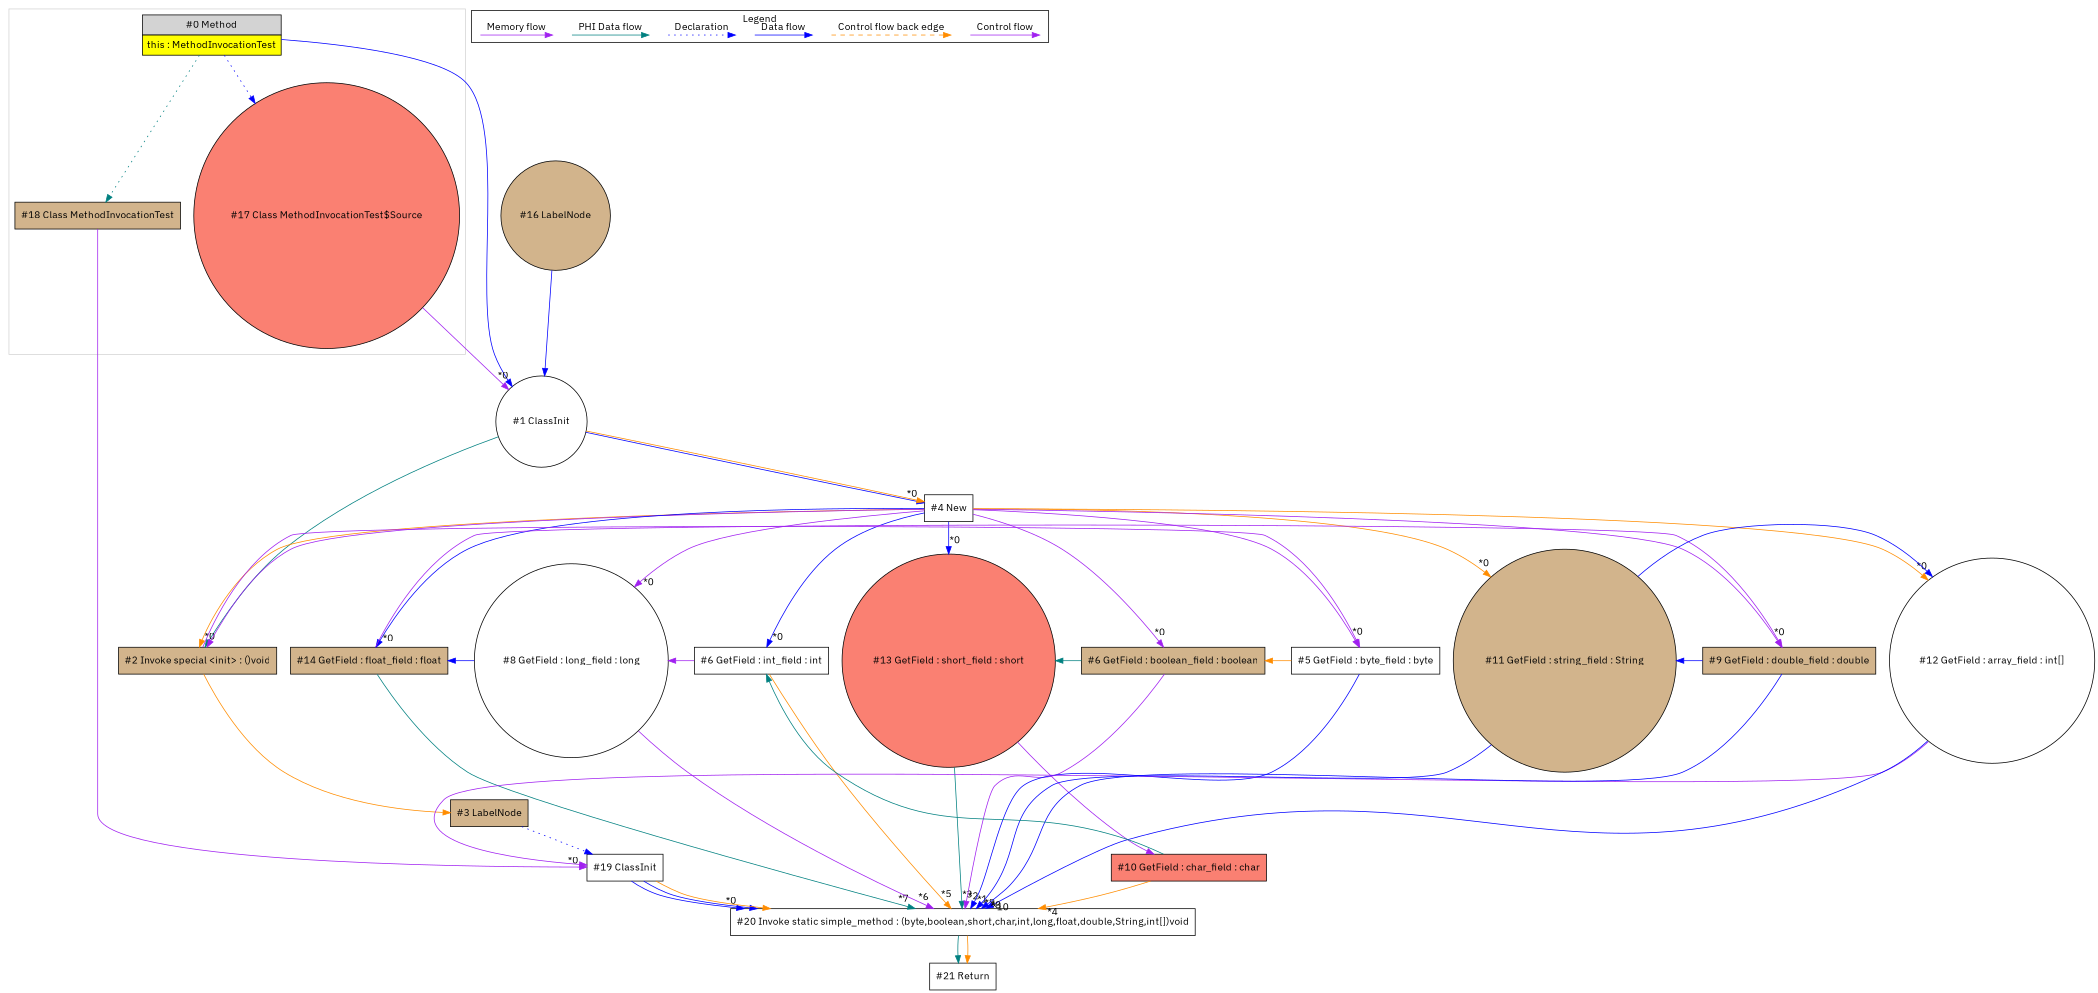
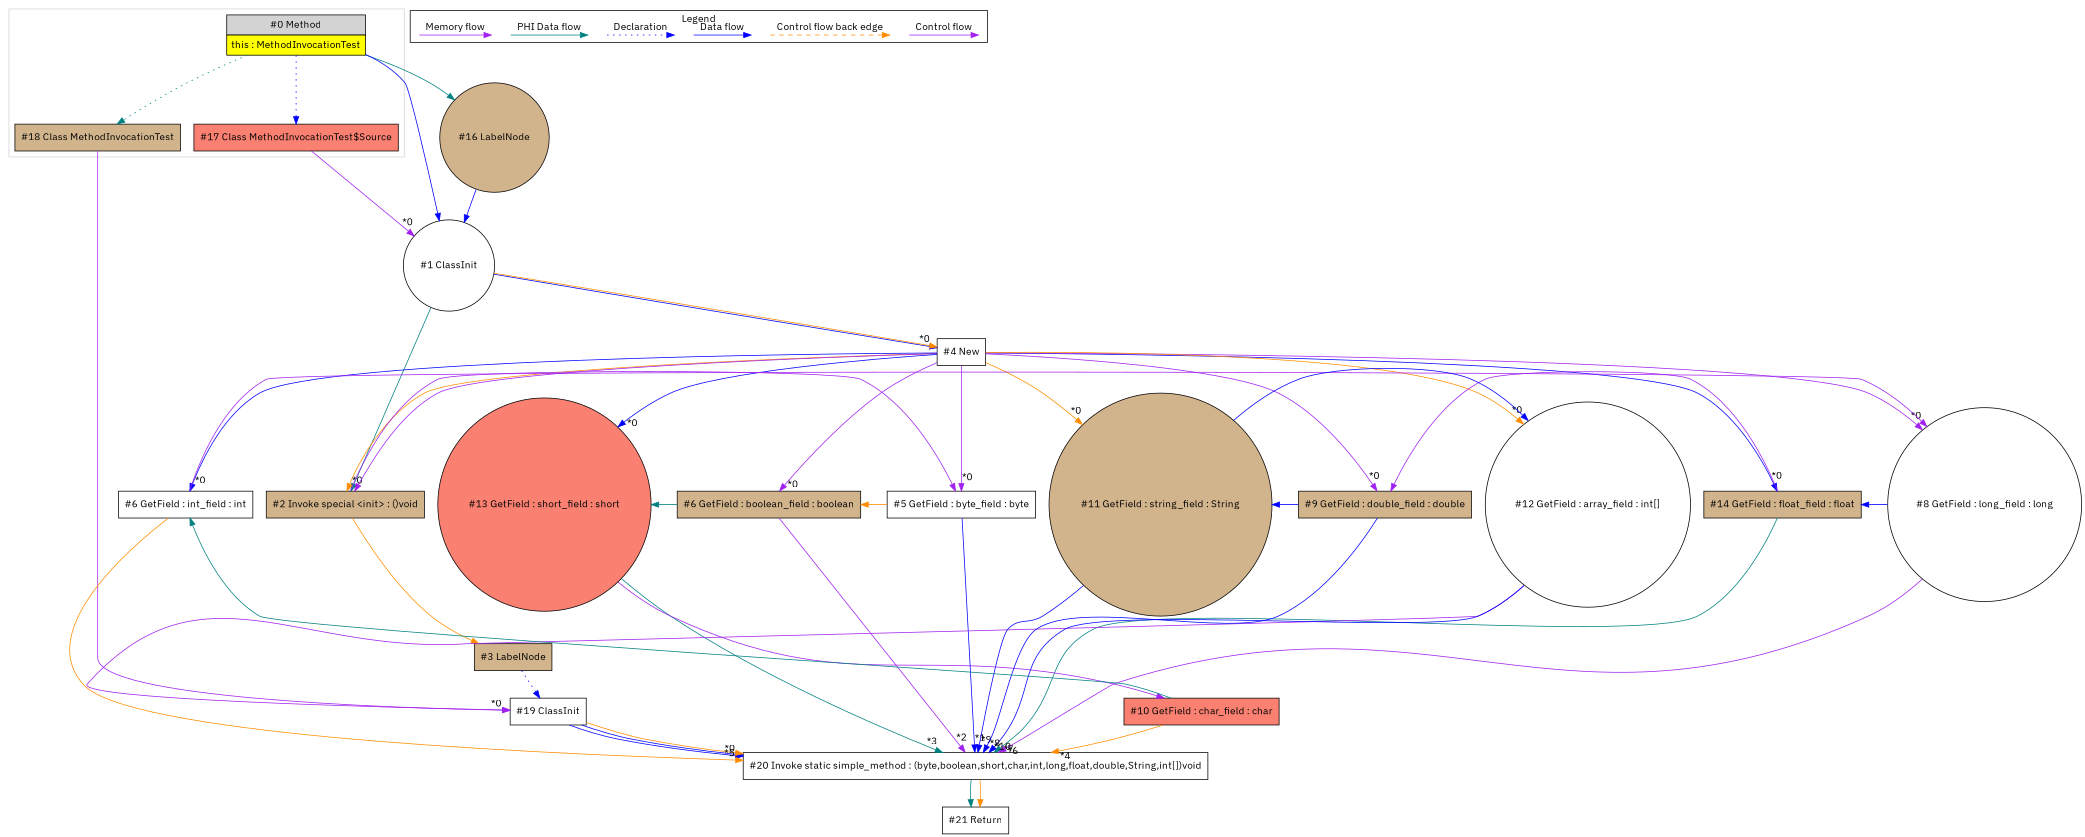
  digraph {
    fontname="IBM Plex Sans"
    node [fontname="IBM Plex Sans" shape=box style=filled]
    edge [color=blue fontname="IBM Plex Sans" labeldistance=2]
    n1 [fillcolor=lightgrey label=<<table border="0" cellborder="1" cellspacing="0" cellpadding="5"><tr><td colspan="1">#0 Method</td></tr><tr><td port="prj15" bgcolor="yellow">this : MethodInvocationTest</td></tr></table>> margin=0 shape=none]
-   n2 [fillcolor=salmon label="#17 Class MethodInvocationTest$Source" shape=circle]
+   n2 [fillcolor=salmon label="#17 Class MethodInvocationTest$Source"]
    n3 [fillcolor=tan label="#18 Class MethodInvocationTest"]
    c0 [shape=point style=invis]
    c1 [shape=point style=invis]
    c2 [shape=point style=invis]
    c3 [shape=point style=invis]
    d0 [shape=point style=invis]
    d1 [shape=point style=invis]
    d2 [shape=point style=invis]
    d3 [shape=point style=invis]
    d4 [shape=point style=invis]
    d5 [shape=point style=invis]
    d6 [shape=point style=invis]
    d7 [shape=point style=invis]
    n16 [fillcolor=tan label="#16 LabelNode" shape=circle]
    n17 [fillcolor=white label="#1 ClassInit" shape=circle]
    n18 [fillcolor=white label="#19 ClassInit"]
    n19 [fillcolor=white label="#4 New"]
    n20 [fillcolor=tan label="#2 Invoke special <init> : ()void"]
    n21 [fillcolor=tan label="#14 GetField : float_field : float"]
    n22 [fillcolor=white label="#8 GetField : long_field : long" shape=circle]
    n23 [fillcolor=white label="#6 GetField : int_field : int"]
    n24 [fillcolor=salmon label="#13 GetField : short_field : short" shape=circle]
    n25 [fillcolor=tan label="#6 GetField : boolean_field : boolean"]
    n26 [fillcolor=white label="#5 GetField : byte_field : byte"]
    n27 [fillcolor=white label="#12 GetField : array_field : int[]" shape=circle]
    n28 [fillcolor=tan label="#11 GetField : string_field : String" shape=circle]
    n29 [fillcolor=tan label="#9 GetField : double_field : double"]
    n30 [fillcolor=tan label="#3 LabelNode"]
    n31 [fillcolor=white label="#20 Invoke static simple_method : (byte,boolean,short,char,int,long,float,double,String,int[])void"]
    n32 [fillcolor=salmon label="#10 GetField : char_field : char"]
    n33 [fillcolor=white label="#21 Return"]
    subgraph cluster_1 {
      color=lightgray
      n1
      n2
      n3
    }
    subgraph cluster_2 {
      label=Legend
      subgraph sub_3 {
        label=Legend
        rank=same
        c0
        c1
        c2
        c3
        d0
        d1
        d2
        d3
        d4
        d5
        d6
        d7
      }
    }
    n1 -> n2 [style=dotted labeldistance=""]
    n1 -> n3 [color=teal style=dotted labeldistance=""]
+   n1 -> n16 [color=teal fontcolor=red]
    n1 -> n17 [constraint=false]
    n2 -> n17 [color=purple headlabel="*0"]
    n3 -> n18 [color=purple headlabel="*0"]
    c0 -> c1 [color=purple label="Control flow" style=solid labeldistance=""]
    c2 -> c3 [color=darkorange label="Control flow back edge" style=dashed labeldistance=""]
    d0 -> d1 [label="Data flow" labeldistance=""]
    d2 -> d3 [label=Declaration style=dotted labeldistance=""]
    d4 -> d5 [color=teal label="PHI Data flow" labeldistance=""]
    d6 -> d7 [color=purple label="Memory flow" labeldistance=""]
    n16 -> n17 [fontcolor=red]
    n17 -> n19 [headlabel="*0"]
    n17 -> n19 [color=darkorange constraint=false]
    n17 -> n20 [color=teal fontcolor=red]
    n18 -> n31 [headlabel="*0"]
    n18 -> n31 [constraint=false]
    n18 -> n31 [color=darkorange fontcolor=red]
    n19 -> n20 [color=darkorange headlabel="*0"]
    n19 -> n20 [color=purple constraint=false]
    n19 -> n21 [headlabel="*0"]
    n19 -> n22 [color=purple headlabel="*0"]
    n19 -> n23 [headlabel="*0"]
    n19 -> n24 [headlabel="*0"]
    n19 -> n25 [color=purple headlabel="*0"]
    n19 -> n26 [color=purple headlabel="*0"]
    n19 -> n27 [color=darkorange headlabel="*0"]
    n19 -> n28 [color=darkorange headlabel="*0"]
    n19 -> n29 [color=purple headlabel="*0"]
    n20 -> n26 [color=purple constraint=false]
    n20 -> n30 [color=darkorange fontcolor=red]
    n21 -> n29 [color=purple constraint=false]
    n21 -> n31 [color=teal headlabel="*7"]
    n22 -> n21 [constraint=false]
    n22 -> n31 [color=purple headlabel="*6"]
    n23 -> n22 [color=purple constraint=false]
    n23 -> n31 [color=darkorange headlabel="*5"]
    n24 -> n31 [color=teal headlabel="*3"]
    n24 -> n32 [color=purple constraint=false]
    n25 -> n24 [color=teal constraint=false]
    n25 -> n31 [color=purple headlabel="*2"]
    n26 -> n25 [color=darkorange constraint=false]
    n26 -> n31 [headlabel="*1"]
    n27 -> n18 [color=purple constraint=false]
    n27 -> n31 [headlabel="*10"]
    n28 -> n27 [constraint=false]
    n28 -> n31 [headlabel="*9"]
    n29 -> n28 [constraint=false]
    n29 -> n31 [headlabel="*8"]
    n30 -> n18 [fontcolor=red style=dotted]
    n31 -> n33 [color=teal fontcolor=red]
    n31 -> n33 [color=darkorange constraint=false]
    n32 -> n23 [color=teal constraint=false]
    n32 -> n31 [color=darkorange headlabel="*4"]
  }
